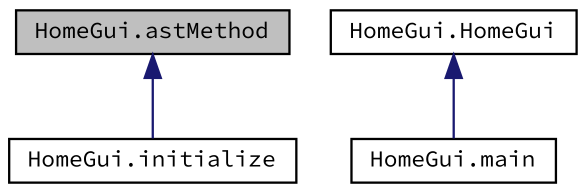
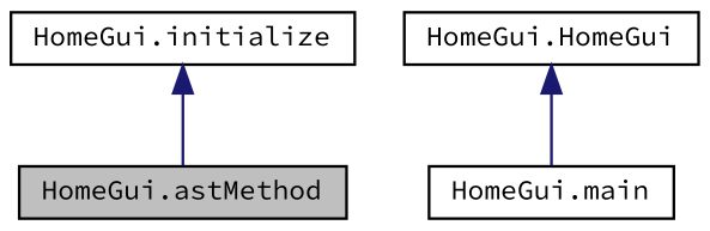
  digraph {
    fontname="Source Code Pro"
    rankdir=TB
    node [color=black fillcolor=white fontname="Source Code Pro" fontsize=10 shape=record style=filled]
    edge [color=midnightblue dir=back fontname="Source Code Pro" fontsize=10 labelfontname=Helvetica labelfontsize=10 style=solid]
    n1 [fillcolor=grey75 fontcolor=black height=0.2 label="HomeGui.astMethod" width=0.4]
    n2 [height=0.2 label="HomeGui.initialize" width=0.4]
    n3 [height=0.2 label="HomeGui.HomeGui" width=0.4]
    n4 [height=0.2 label="HomeGui.main" width=0.4]
-   n1 -> n2
+   n2 -> n1
    n3 -> n4
  }
